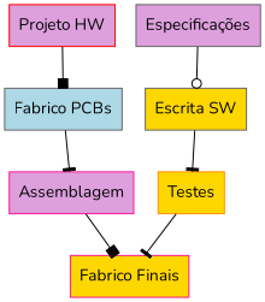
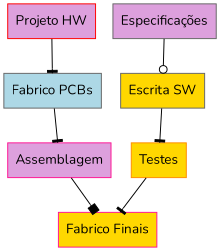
  digraph {
    fontname=Nunito
    rankdir=TB
    node [color=gray40 fillcolor=gold fontname=Nunito shape=box style=filled]
    edge [arrowhead=tee fontname=Nunito]
    "Escrita SW"
    "Especificações" [fillcolor=plum]
    "Projeto HW" [color=red fillcolor=plum]
    "Fabrico PCBs" [fillcolor=lightblue]
    Testes [color=darkorange]
    Assemblagem [color=deeppink fillcolor=plum]
    n7 [color=deeppink label="Fabrico Finais"]
    "Escrita SW" -> Testes
    "Especificações" -> "Escrita SW" [arrowhead=odot]
-   "Projeto HW" -> "Fabrico PCBs" [arrowhead=box]
+   "Projeto HW" -> "Fabrico PCBs"
    "Fabrico PCBs" -> Assemblagem
    Testes -> n7
    Assemblagem -> n7 [arrowhead=box]
  }
